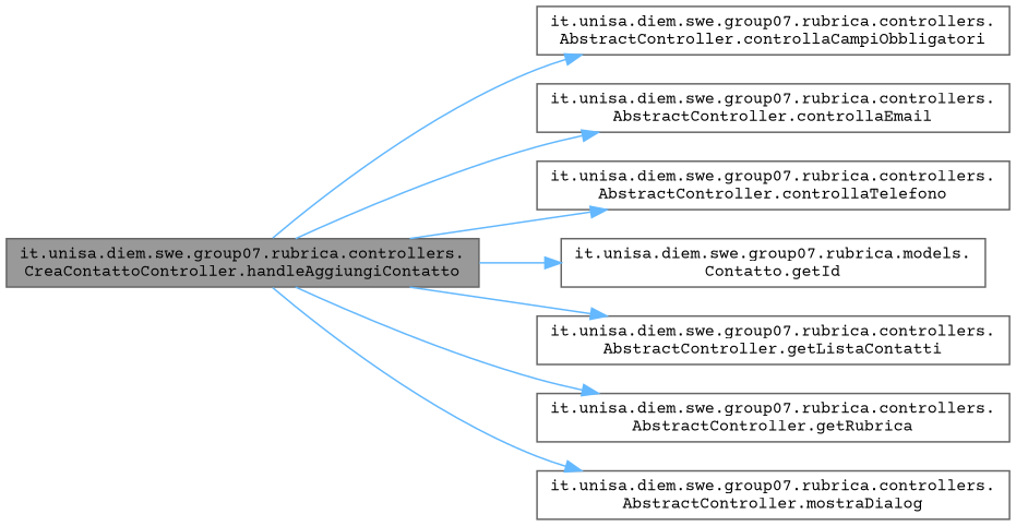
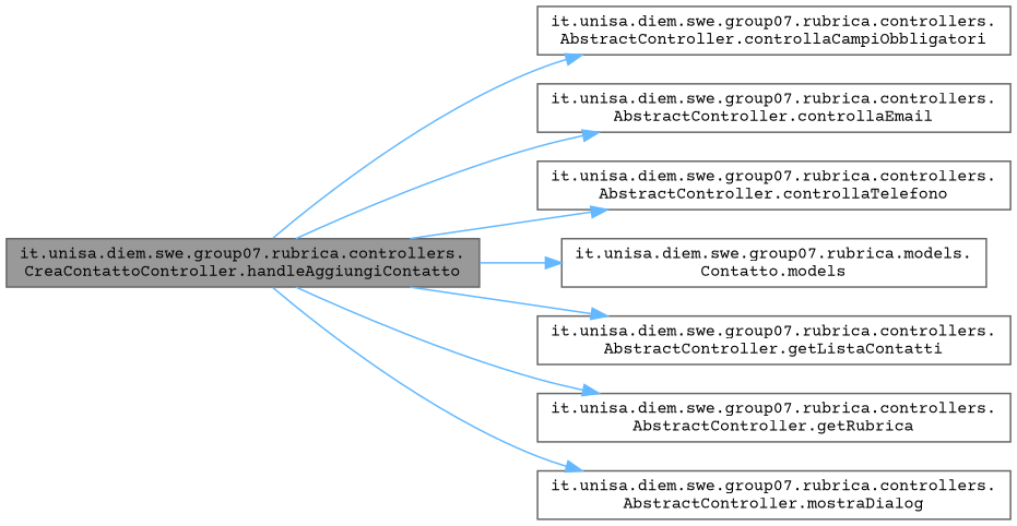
  digraph {
    rankdir=LR
    fontname="Courier Prime"
    node [color=grey40 fillcolor=white fontname="Courier Prime" fontsize=10 shape=box style=filled]
    edge [color=steelblue1 fontname="Courier Prime" fontsize=10 labelfontname=Helvetica labelfontsize=10 style=solid]
    n1 [color=gray40 fillcolor=grey60 fontcolor=black height=0.2 label="it.unisa.diem.swe.group07.rubrica.controllers.\lCreaContattoController.handleAggiungiContatto" width=0.4]
    n2 [height=0.2 label="it.unisa.diem.swe.group07.rubrica.controllers.\lAbstractController.controllaCampiObbligatori" width=0.4]
    n3 [height=0.2 label="it.unisa.diem.swe.group07.rubrica.controllers.\lAbstractController.controllaEmail" width=0.4]
    n4 [height=0.2 label="it.unisa.diem.swe.group07.rubrica.controllers.\lAbstractController.controllaTelefono" width=0.4]
-   n5 [height=0.2 label="it.unisa.diem.swe.group07.rubrica.models.\lContatto.getId" width=0.4]
+   n5 [height=0.2 label="it.unisa.diem.swe.group07.rubrica.models.\lContatto.models" width=0.4]
    n6 [height=0.2 label="it.unisa.diem.swe.group07.rubrica.controllers.\lAbstractController.getListaContatti" width=0.4]
    n7 [height=0.2 label="it.unisa.diem.swe.group07.rubrica.controllers.\lAbstractController.getRubrica" width=0.4]
    n8 [height=0.2 label="it.unisa.diem.swe.group07.rubrica.controllers.\lAbstractController.mostraDialog" width=0.4]
    n1 -> n2
    n1 -> n3
    n1 -> n4
    n1 -> n5
    n1 -> n6
    n1 -> n7
    n1 -> n8
  }
